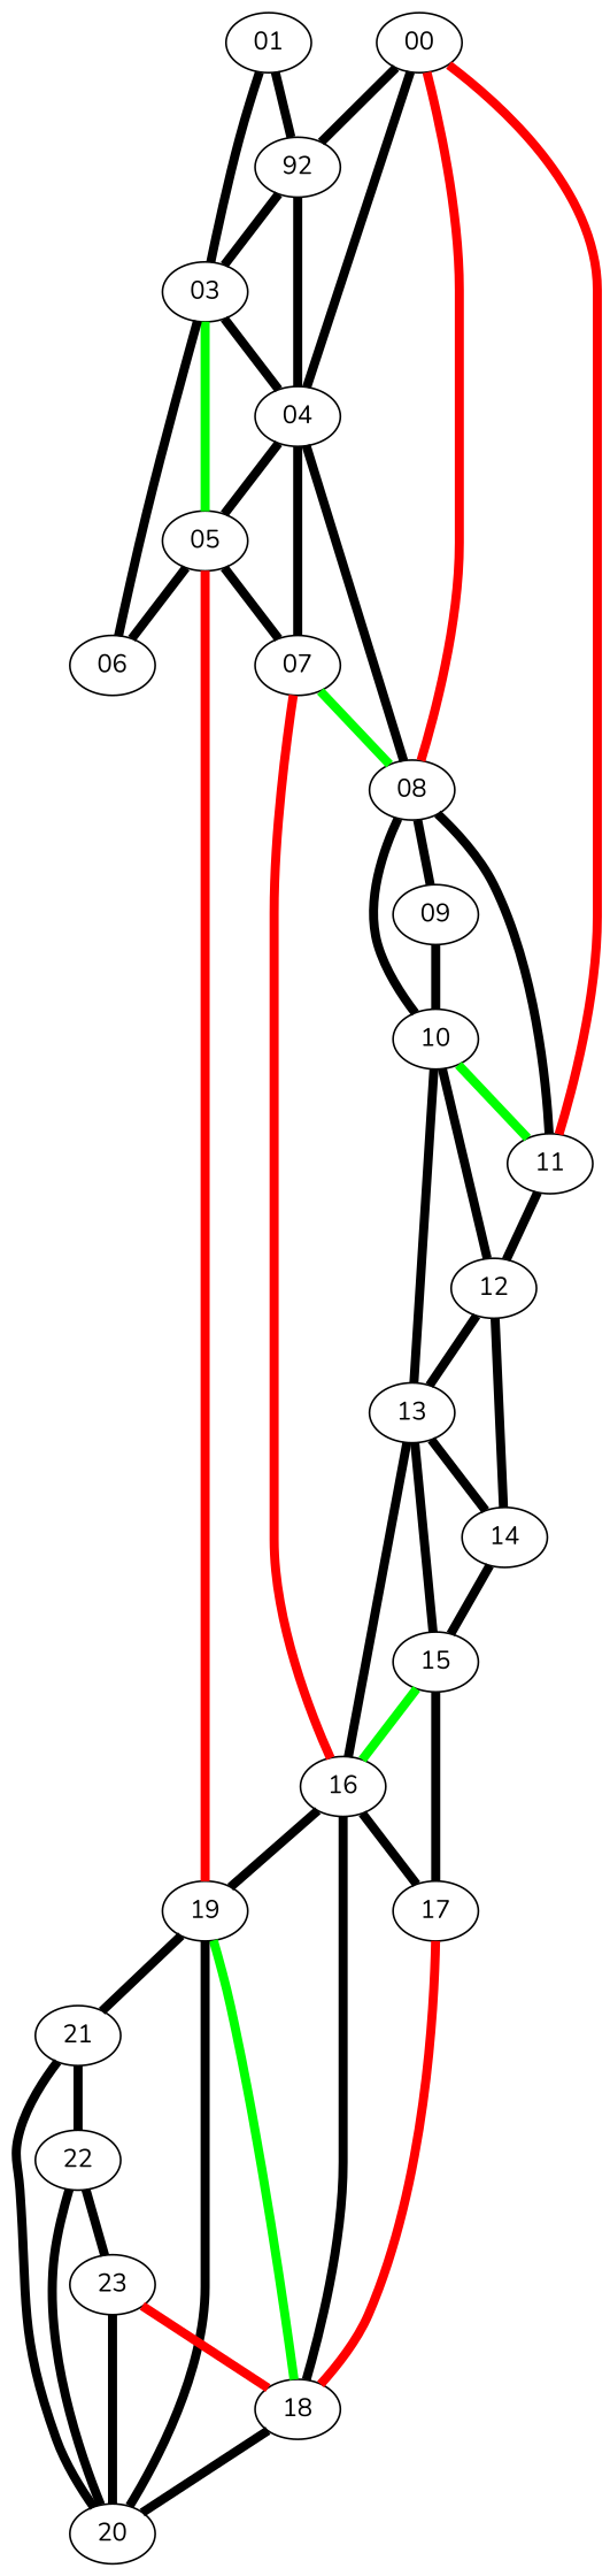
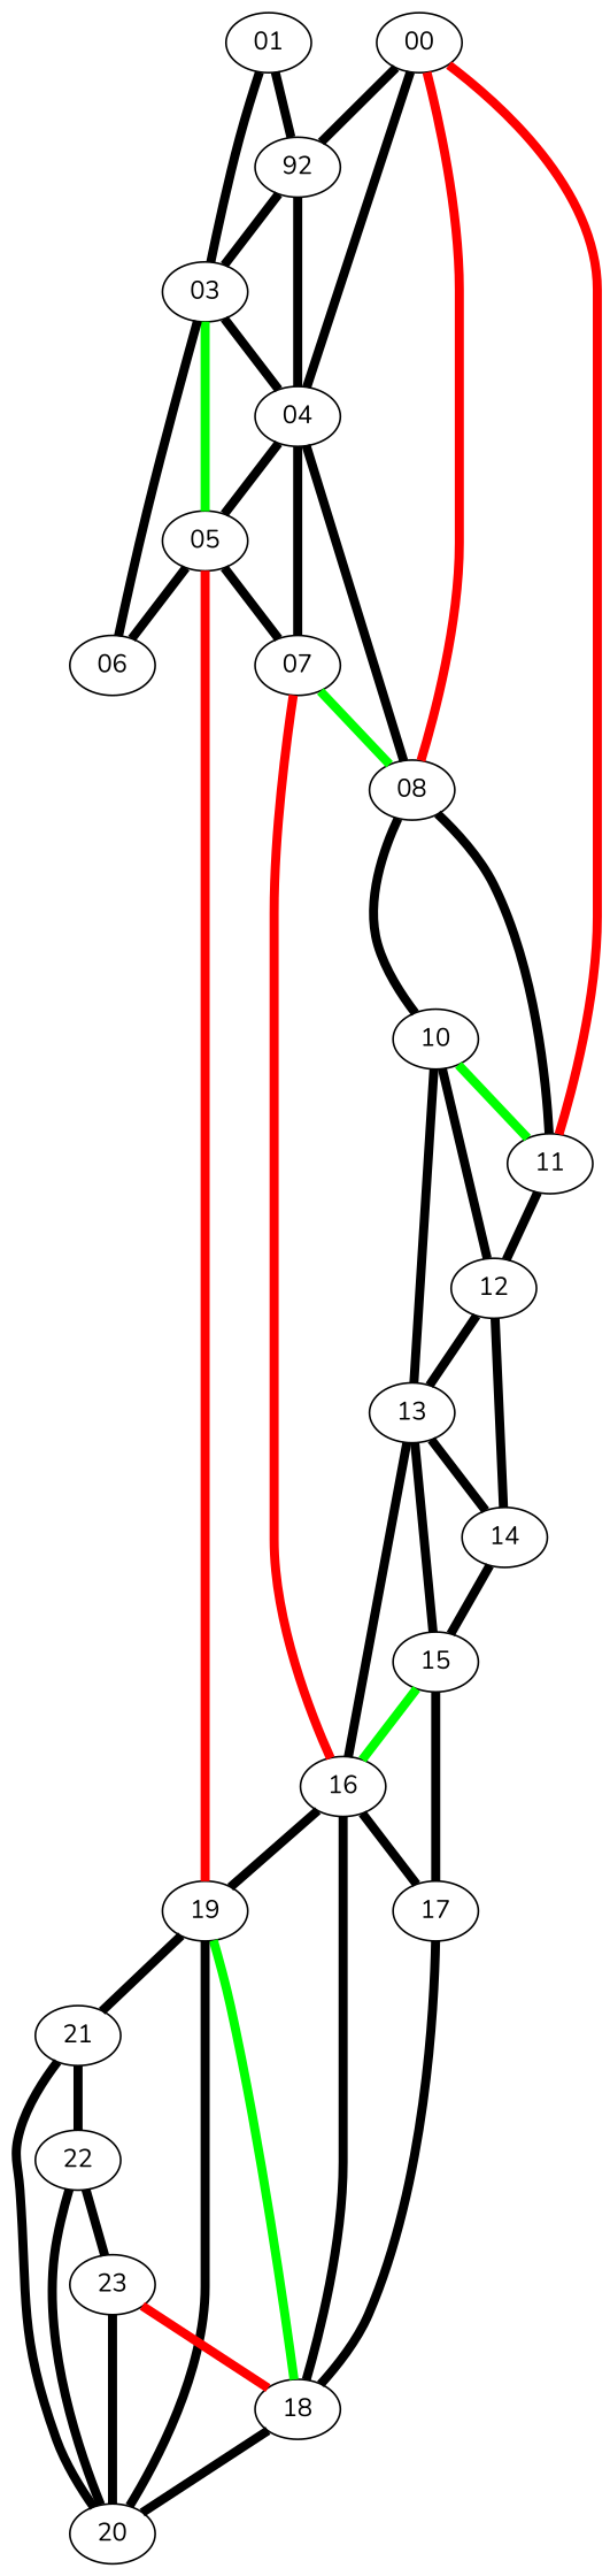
  graph {
    fontname=Nunito
    node [fontname=Nunito]
    edge [color=black fontname=Nunito penwidth=5]
    n1 [height=0 label=00 width=0]
    n2 [height=0 label=92 width=0]
    n3 [height=0 label=04 width=0]
    n4 [height=0 label=01 width=0]
    n5 [height=0 label=03 width=0]
    n6 [height=0 label=05 width=0]
    n7 [height=0 label=06 width=0]
    n8 [height=0 label=07 width=0]
    n9 [height=0 label=08 width=0]
-   n10 [height=0 label=09 width=0]
    n11 [height=0 label=10 width=0]
    n12 [height=0 label=11 width=0]
    n13 [height=0 label=12 width=0]
    n14 [height=0 label=13 width=0]
    n15 [height=0 label=14 width=0]
    n16 [height=0 label=15 width=0]
    n17 [height=0 label=16 width=0]
    n18 [height=0 label=17 width=0]
    n19 [height=0 label=18 width=0]
    n20 [height=0 label=19 width=0]
    n21 [height=0 label=20 width=0]
    n22 [height=0 label=21 width=0]
    n23 [height=0 label=22 width=0]
    n24 [height=0 label=23 width=0]
    n1 -- n2
    n1 -- n3
    n2 -- n3
    n2 -- n5
    n3 -- n6
    n3 -- n8
    n3 -- n9
    n4 -- n2
    n4 -- n5
    n5 -- n3
    n5 -- n6 [color=green]
    n5 -- n7
    n6 -- n7
    n6 -- n8
    n8 -- n9 [color=green]
    n9 -- n1 [color=red]
-   n9 -- n10
    n9 -- n11
    n9 -- n12
-   n10 -- n11
    n11 -- n12 [color=green]
    n11 -- n13
    n11 -- n14
    n12 -- n1 [color=red]
    n12 -- n13
    n13 -- n14
    n13 -- n15
    n14 -- n15
    n14 -- n16
    n14 -- n17
    n15 -- n16
    n16 -- n17 [color=green]
    n16 -- n18
    n17 -- n8 [color=red]
    n17 -- n18
    n17 -- n19
    n17 -- n20
-   n18 -- n19 [color=red]
+   n18 -- n19
    n19 -- n20 [color=green]
    n19 -- n21
    n20 -- n6 [color=red]
    n20 -- n21
    n20 -- n22
    n21 -- n22
    n21 -- n23
    n21 -- n24
    n22 -- n23
    n23 -- n24
    n24 -- n19 [color=red]
  }
